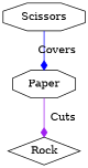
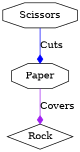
  digraph {
    node [shape=octagon]
    edge [arrowhead=diamond]
    Rock [shape=diamond]
    Paper
    Scissors
-   Paper -> Rock [color=purple label=Cuts]
-   Scissors -> Paper [color=blue label=Covers]
+   Paper -> Rock [color=purple label=Covers]
+   Scissors -> Paper [color=blue label=Cuts]
  }
